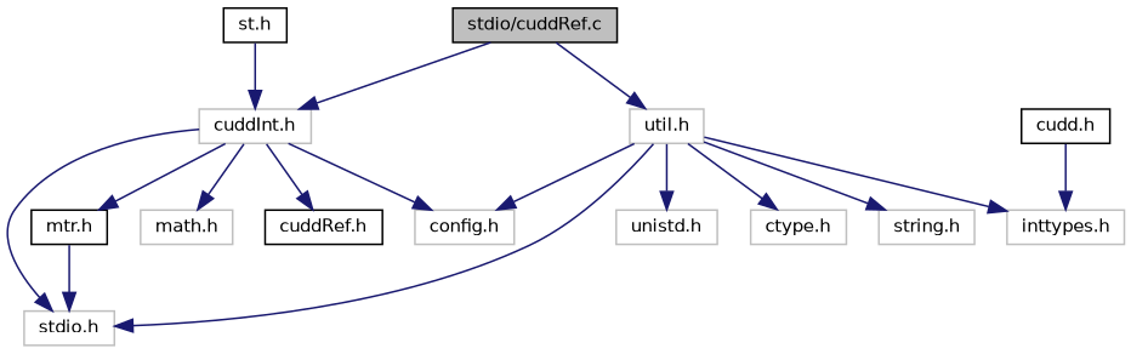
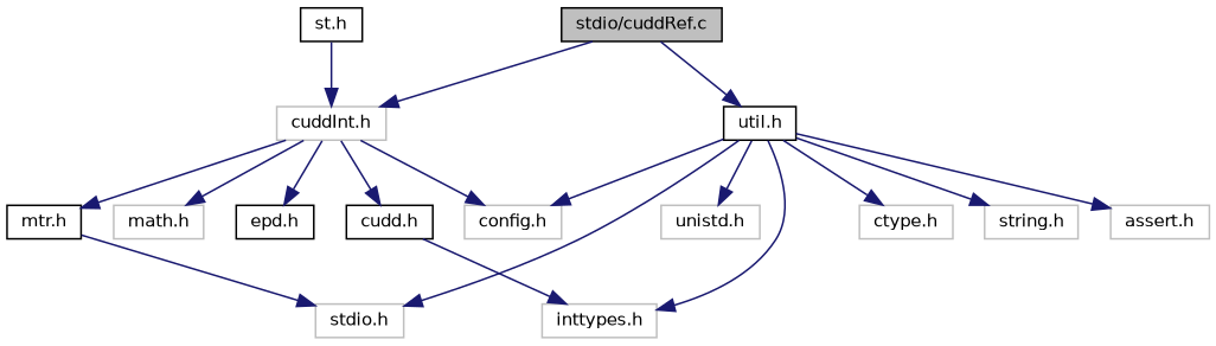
  digraph {
    node [color=grey75 fillcolor=white fontname=Helvetica fontsize=10 shape=record style=filled]
    edge [color=midnightblue fontname=Helvetica fontsize=10 labelfontname=Helvetica labelfontsize=10 style=solid]
    n1 [color=black fillcolor=grey75 fontcolor=black height=0.2 label="stdio/cuddRef.c" width=0.4]
-   n2 [height=0.2 label="util.h" width=0.4]
+   n2 [color=black height=0.2 label="util.h" width=0.4]
    n3 [height=0.2 label="cuddInt.h" width=0.4]
    n4 [height=0.2 label="config.h" width=0.4]
+   n5 [height=0.2 label="assert.h" width=0.4]
    n6 [height=0.2 label="unistd.h" width=0.4]
    n7 [height=0.2 label="stdio.h" width=0.4]
    n8 [height=0.2 label="ctype.h" width=0.4]
    n9 [height=0.2 label="string.h" width=0.4]
    n10 [height=0.2 label="inttypes.h" width=0.4]
    n11 [height=0.2 label="math.h" width=0.4]
    n12 [color=black height=0.2 label="mtr.h" width=0.4]
-   n13 [color=black height=0.2 label="cuddRef.h" width=0.4]
+   n13 [color=black height=0.2 label="epd.h" width=0.4]
    n14 [color=black height=0.2 label="cudd.h" width=0.4]
    n15 [color=black height=0.2 label="st.h" width=0.4]
    n1 -> n2
    n1 -> n3
    n2 -> n4
+   n2 -> n5
    n2 -> n6
    n2 -> n7
    n2 -> n8
    n2 -> n9
    n2 -> n10
    n3 -> n4
    n3 -> n11
    n3 -> n12
    n3 -> n13
-   n3 -> n7
+   n3 -> n14
    n12 -> n7
    n14 -> n10
    n15 -> n3
  }
